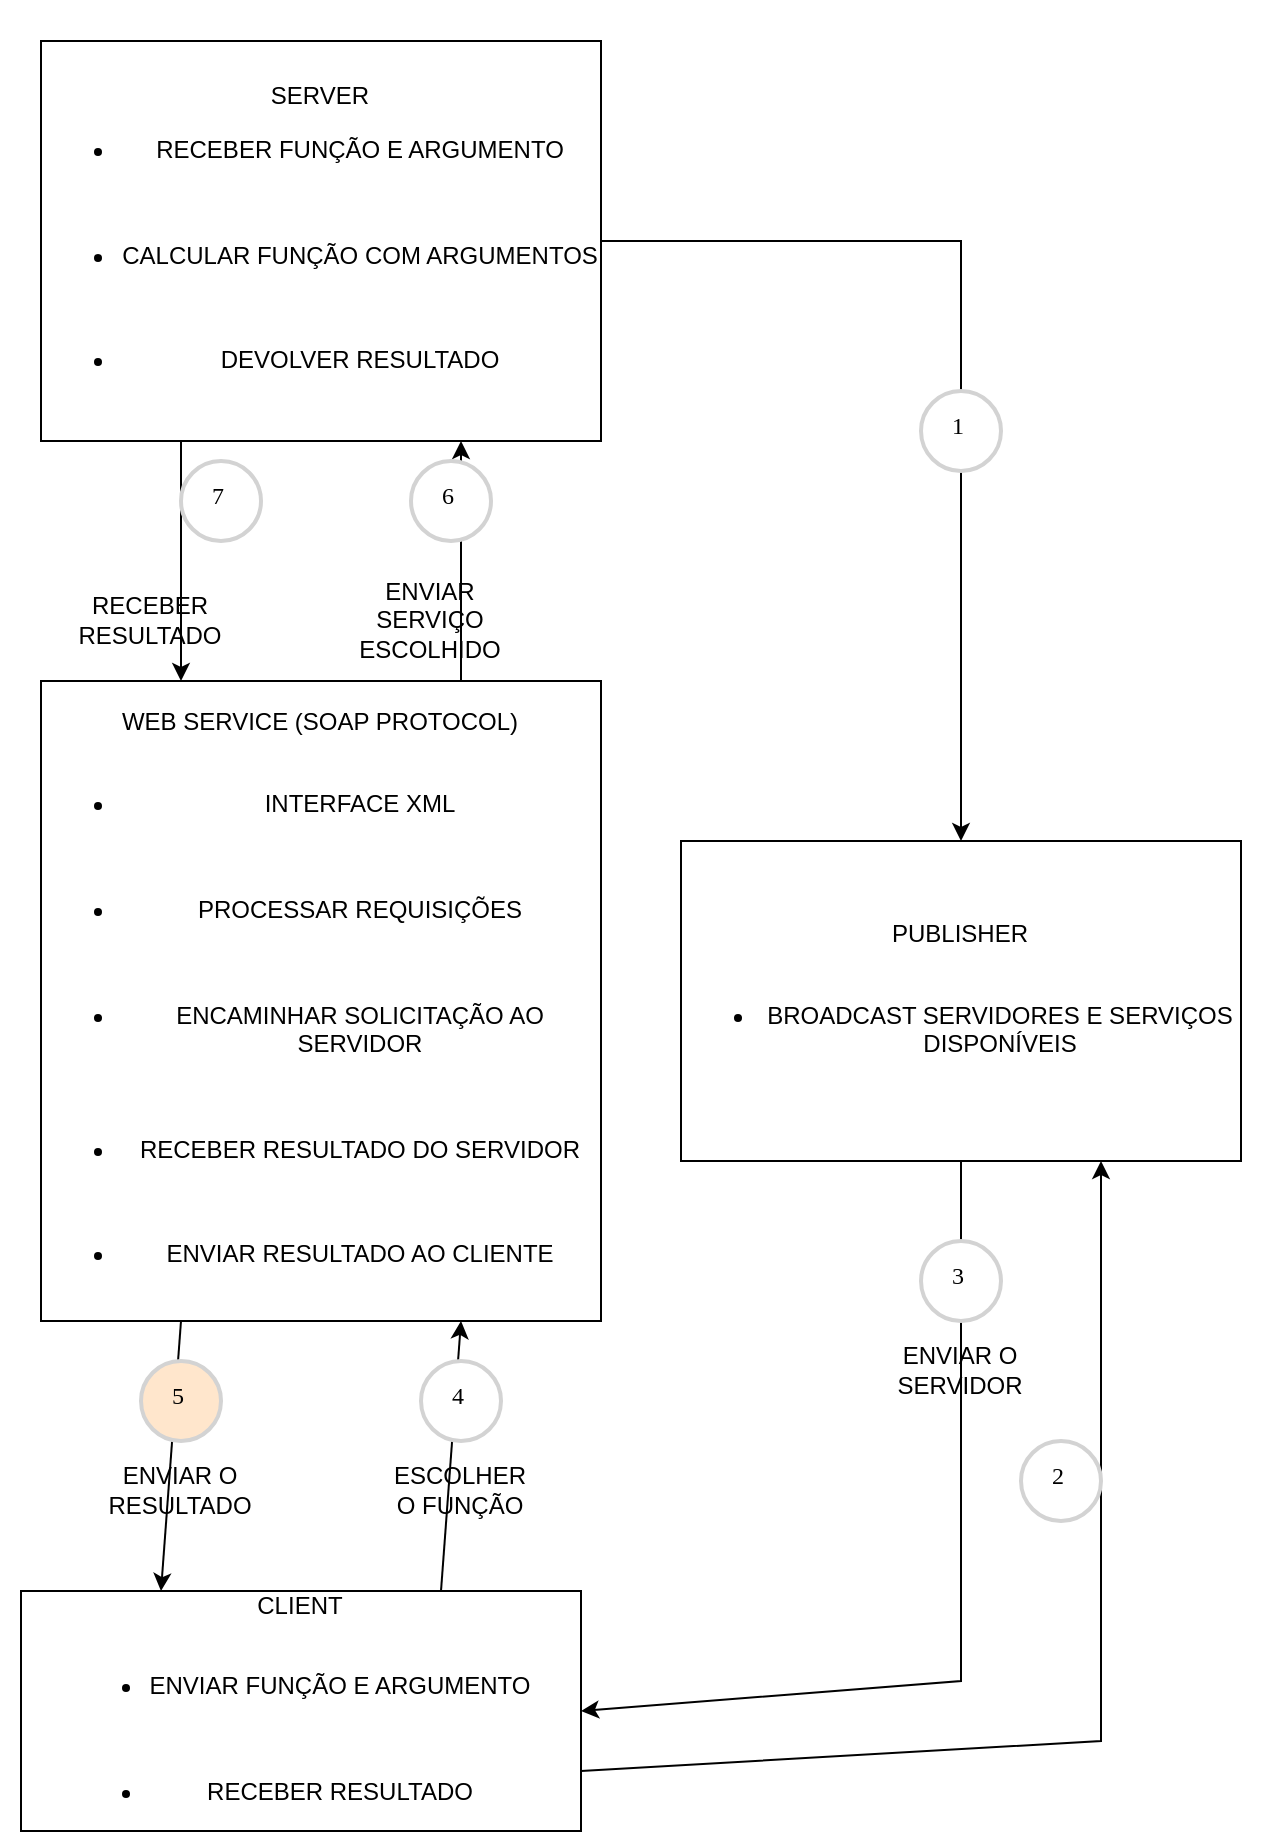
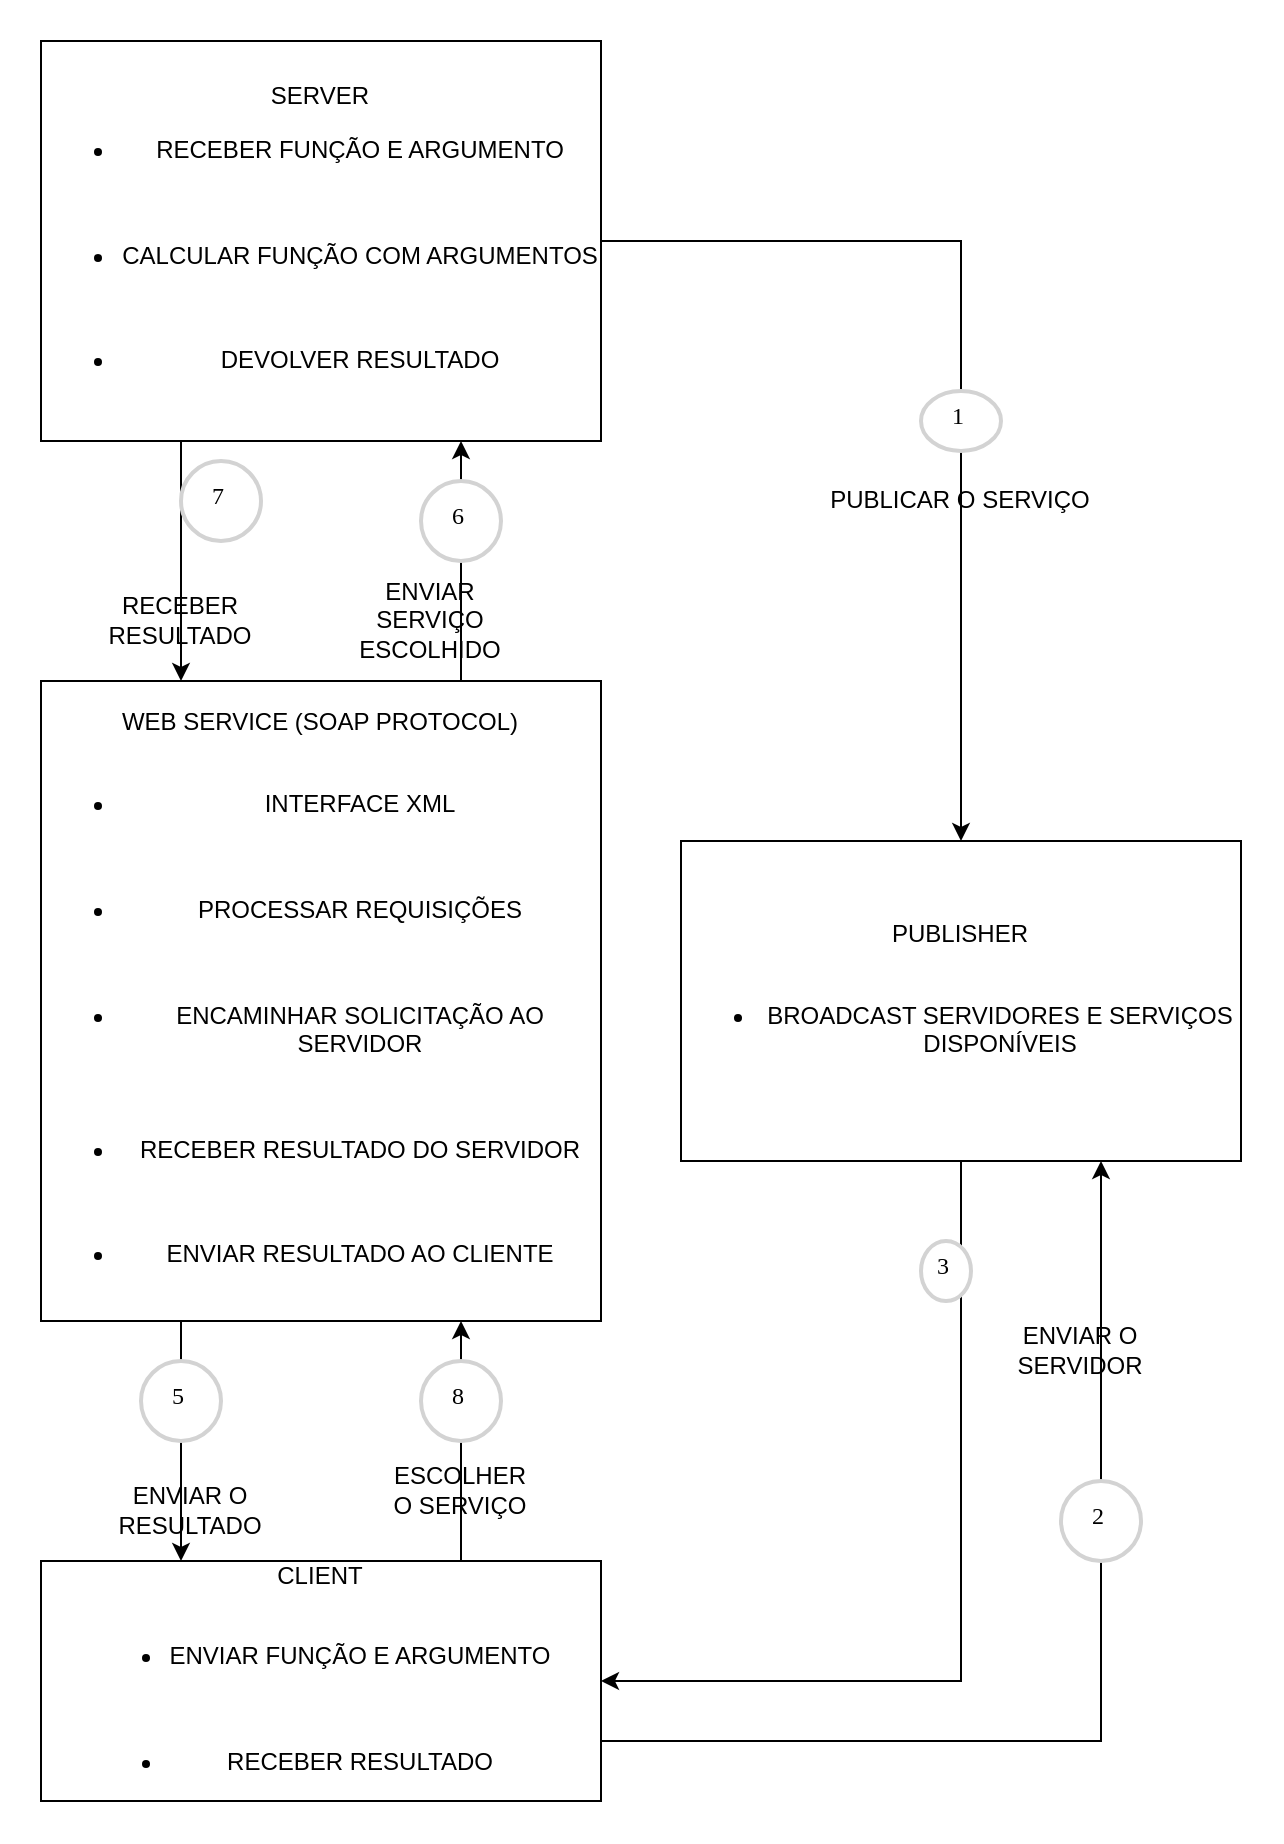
  <mxCell id="0" />
  <mxCell id="1" parent="0" />
  <mxCell id="2" value="PUBLISHER&lt;div&gt;&lt;br&gt;&lt;/div&gt;&lt;div&gt;&lt;ul&gt;&lt;li&gt;BROADCAST SERVIDORES E SERVIÇOS DISPONÍVEIS&lt;/li&gt;&lt;/ul&gt;&lt;/div&gt;" style="rounded=0;whiteSpace=wrap;html=1;" vertex="1" parent="1"><mxGeometry x="340" y="420" width="280" height="160" as="geometry" /></mxCell>
  <mxCell id="3" value="&lt;div&gt;SERVER&lt;/div&gt;&lt;div style=&quot;&quot;&gt;&lt;ul&gt;&lt;li&gt;RECEBER FUNÇÃO E ARGUMENTO&lt;/li&gt;&lt;/ul&gt;&lt;div&gt;&lt;br&gt;&lt;/div&gt;&lt;ul&gt;&lt;li&gt;CALCULAR FUNÇÃO COM ARGUMENTOS&lt;/li&gt;&lt;/ul&gt;&lt;div&gt;&lt;br&gt;&lt;/div&gt;&lt;ul&gt;&lt;li&gt;DEVOLVER RESULTADO&lt;/li&gt;&lt;/ul&gt;&lt;/div&gt;" style="rounded=0;whiteSpace=wrap;html=1;" vertex="1" parent="1"><mxGeometry x="20" y="20" width="280" height="200" as="geometry" /></mxCell>
- <mxCell id="4" value="CLIENT&lt;div&gt;&lt;br&gt;&lt;/div&gt;&lt;div style=&quot;&quot;&gt;&lt;ul&gt;&lt;li&gt;ENVIAR FUNÇÃO E ARGUMENTO&lt;/li&gt;&lt;/ul&gt;&lt;div&gt;&lt;br&gt;&lt;/div&gt;&lt;ul&gt;&lt;li&gt;RECEBER RESULTADO&lt;/li&gt;&lt;/ul&gt;&lt;/div&gt;" style="rounded=0;whiteSpace=wrap;html=1;" vertex="1" parent="1"><mxGeometry x="10" y="795" width="280" height="120" as="geometry" /></mxCell>
+ <mxCell id="4" value="CLIENT&lt;div&gt;&lt;br&gt;&lt;/div&gt;&lt;div style=&quot;&quot;&gt;&lt;ul&gt;&lt;li&gt;ENVIAR FUNÇÃO E ARGUMENTO&lt;/li&gt;&lt;/ul&gt;&lt;div&gt;&lt;br&gt;&lt;/div&gt;&lt;ul&gt;&lt;li&gt;RECEBER RESULTADO&lt;/li&gt;&lt;/ul&gt;&lt;/div&gt;" style="rounded=0;whiteSpace=wrap;html=1;" vertex="1" parent="1"><mxGeometry x="20" y="780" width="280" height="120" as="geometry" /></mxCell>
  <mxCell id="5" value="WEB SERVICE (SOAP PROTOCOL)&lt;div&gt;&lt;br&gt;&lt;/div&gt;&lt;div style=&quot;&quot;&gt;&lt;ul&gt;&lt;li&gt;INTERFACE XML&lt;/li&gt;&lt;/ul&gt;&lt;div&gt;&lt;br&gt;&lt;/div&gt;&lt;ul&gt;&lt;li&gt;PROCESSAR REQUISIÇÕES&lt;/li&gt;&lt;/ul&gt;&lt;div&gt;&lt;br&gt;&lt;/div&gt;&lt;ul&gt;&lt;li&gt;ENCAMINHAR SOLICITAÇÃO AO SERVIDOR&lt;/li&gt;&lt;/ul&gt;&lt;div&gt;&lt;br&gt;&lt;/div&gt;&lt;ul&gt;&lt;li&gt;RECEBER RESULTADO DO SERVIDOR&lt;/li&gt;&lt;/ul&gt;&lt;div&gt;&lt;br&gt;&lt;/div&gt;&lt;ul&gt;&lt;li&gt;ENVIAR RESULTADO AO CLIENTE&lt;/li&gt;&lt;/ul&gt;&lt;/div&gt;" style="rounded=0;whiteSpace=wrap;html=1;" vertex="1" parent="1"><mxGeometry x="20" y="340" width="280" height="320" as="geometry" /></mxCell>
  <mxCell id="6" value="" style="endArrow=classic;html=1;rounded=0;exitX=1;exitY=0.5;exitDx=0;exitDy=0;entryX=0.5;entryY=0;entryDx=0;entryDy=0;" edge="1" parent="1" source="3" target="2"><mxGeometry width="50" height="50" relative="1" as="geometry"><mxPoint x="250" y="490" as="sourcePoint" /><mxPoint x="300" y="440" as="targetPoint" /><Array as="points"><mxPoint x="480" y="120" /></Array></mxGeometry></mxCell>
- <mxCell id="7" value="1" style="ellipse;whiteSpace=wrap;html=1;aspect=fixed;strokeWidth=2;fontFamily=Tahoma;spacingBottom=4;spacingRight=2;strokeColor=#d3d3d3;" vertex="1" parent="1"><mxGeometry x="460" y="195" width="40" height="40" as="geometry" /></mxCell>
+ <mxCell id="7" value="1" style="ellipse;whiteSpace=wrap;html=1;aspect=fixed;strokeWidth=2;fontFamily=Tahoma;spacingBottom=4;spacingRight=2;strokeColor=#d3d3d3;" vertex="1" parent="1"><mxGeometry x="460" y="195" width="40" height="30" as="geometry" /></mxCell>
+ <mxCell id="8" value="PUBLICAR O SERVIÇO" style="text;html=1;align=center;verticalAlign=middle;whiteSpace=wrap;rounded=0;" vertex="1" parent="1"><mxGeometry x="400" y="235" width="160" height="30" as="geometry" /></mxCell>
  <mxCell id="9" value="" style="endArrow=classic;html=1;rounded=0;entryX=0.25;entryY=0;entryDx=0;entryDy=0;exitX=0.25;exitY=1;exitDx=0;exitDy=0;" edge="1" parent="1" source="5" target="4"><mxGeometry width="50" height="50" relative="1" as="geometry"><mxPoint x="200" y="530" as="sourcePoint" /><mxPoint x="250" y="480" as="targetPoint" /></mxGeometry></mxCell>
  <mxCell id="10" value="" style="endArrow=classic;html=1;rounded=0;entryX=0.75;entryY=1;entryDx=0;entryDy=0;exitX=0.75;exitY=0;exitDx=0;exitDy=0;" edge="1" parent="1" source="4" target="5"><mxGeometry width="50" height="50" relative="1" as="geometry"><mxPoint x="330" y="740" as="sourcePoint" /><mxPoint x="230" y="780" as="targetPoint" /></mxGeometry></mxCell>
- <mxCell id="11" value="4" style="ellipse;whiteSpace=wrap;html=1;aspect=fixed;strokeWidth=2;fontFamily=Tahoma;spacingBottom=4;spacingRight=2;strokeColor=#d3d3d3;" vertex="1" parent="1"><mxGeometry x="210" y="680" width="40" height="40" as="geometry" /></mxCell>
- <mxCell id="12" value="ESCOLHER O FUNÇÃO" style="text;html=1;align=center;verticalAlign=middle;whiteSpace=wrap;rounded=0;" vertex="1" parent="1"><mxGeometry x="190" y="730" width="80" height="30" as="geometry" /></mxCell>
- <mxCell id="13" value="5" style="ellipse;whiteSpace=wrap;html=1;aspect=fixed;strokeWidth=2;fontFamily=Tahoma;spacingBottom=4;spacingRight=2;strokeColor=#d3d3d3;fillColor=#ffe6cc;" vertex="1" parent="1"><mxGeometry x="70" y="680" width="40" height="40" as="geometry" /></mxCell>
- <mxCell id="14" value="ENVIAR O RESULTADO" style="text;html=1;align=center;verticalAlign=middle;whiteSpace=wrap;rounded=0;" vertex="1" parent="1"><mxGeometry x="55" y="730" width="70" height="30" as="geometry" /></mxCell>
+ <mxCell id="11" value="8" style="ellipse;whiteSpace=wrap;html=1;aspect=fixed;strokeWidth=2;fontFamily=Tahoma;spacingBottom=4;spacingRight=2;strokeColor=#d3d3d3;" vertex="1" parent="1"><mxGeometry x="210" y="680" width="40" height="40" as="geometry" /></mxCell>
+ <mxCell id="12" value="ESCOLHER O SERVIÇO" style="text;html=1;align=center;verticalAlign=middle;whiteSpace=wrap;rounded=0;" vertex="1" parent="1"><mxGeometry x="190" y="730" width="80" height="30" as="geometry" /></mxCell>
+ <mxCell id="13" value="5" style="ellipse;whiteSpace=wrap;html=1;aspect=fixed;strokeWidth=2;fontFamily=Tahoma;spacingBottom=4;spacingRight=2;strokeColor=#d3d3d3;" vertex="1" parent="1"><mxGeometry x="70" y="680" width="40" height="40" as="geometry" /></mxCell>
+ <mxCell id="14" value="ENVIAR O RESULTADO" style="text;html=1;align=center;verticalAlign=middle;whiteSpace=wrap;rounded=0;" vertex="1" parent="1"><mxGeometry x="60" y="740" width="70" height="30" as="geometry" /></mxCell>
  <mxCell id="15" value="" style="endArrow=classic;html=1;rounded=0;entryX=0.75;entryY=1;entryDx=0;entryDy=0;exitX=1;exitY=0.75;exitDx=0;exitDy=0;" edge="1" parent="1" source="4" target="2"><mxGeometry width="50" height="50" relative="1" as="geometry"><mxPoint x="470" y="750" as="sourcePoint" /><mxPoint x="470" y="630" as="targetPoint" /><Array as="points"><mxPoint x="550" y="870" /></Array></mxGeometry></mxCell>
  <mxCell id="16" value="" style="endArrow=classic;html=1;rounded=0;entryX=1;entryY=0.5;entryDx=0;entryDy=0;exitX=0.5;exitY=1;exitDx=0;exitDy=0;" edge="1" parent="1" source="2" target="4"><mxGeometry width="50" height="50" relative="1" as="geometry"><mxPoint x="310" y="880" as="sourcePoint" /><mxPoint x="630" y="590" as="targetPoint" /><Array as="points"><mxPoint x="480" y="840" /></Array></mxGeometry></mxCell>
- <mxCell id="17" value="2" style="ellipse;whiteSpace=wrap;html=1;aspect=fixed;strokeWidth=2;fontFamily=Tahoma;spacingBottom=4;spacingRight=2;strokeColor=#d3d3d3;" vertex="1" parent="1"><mxGeometry x="510" y="720" width="40" height="40" as="geometry" /></mxCell>
- <mxCell id="18" value="3" style="ellipse;whiteSpace=wrap;html=1;aspect=fixed;strokeWidth=2;fontFamily=Tahoma;spacingBottom=4;spacingRight=2;strokeColor=#d3d3d3;" vertex="1" parent="1"><mxGeometry x="460" y="620" width="40" height="40" as="geometry" /></mxCell>
- <mxCell id="19" value="ENVIAR O SERVIDOR" style="text;html=1;align=center;verticalAlign=middle;whiteSpace=wrap;rounded=0;" vertex="1" parent="1"><mxGeometry x="450" y="670" width="60" height="30" as="geometry" /></mxCell>
+ <mxCell id="17" value="2" style="ellipse;whiteSpace=wrap;html=1;aspect=fixed;strokeWidth=2;fontFamily=Tahoma;spacingBottom=4;spacingRight=2;strokeColor=#d3d3d3;" vertex="1" parent="1"><mxGeometry x="530" y="740" width="40" height="40" as="geometry" /></mxCell>
+ <mxCell id="18" value="3" style="ellipse;whiteSpace=wrap;html=1;aspect=fixed;strokeWidth=2;fontFamily=Tahoma;spacingBottom=4;spacingRight=2;strokeColor=#d3d3d3;" vertex="1" parent="1"><mxGeometry x="460" y="620" width="25" height="30" as="geometry" /></mxCell>
+ <mxCell id="19" value="ENVIAR O SERVIDOR" style="text;html=1;align=center;verticalAlign=middle;whiteSpace=wrap;rounded=0;" vertex="1" parent="1"><mxGeometry x="510" y="660" width="60" height="30" as="geometry" /></mxCell>
  <mxCell id="20" value="" style="endArrow=classic;html=1;rounded=0;entryX=0.75;entryY=1;entryDx=0;entryDy=0;exitX=0.75;exitY=0;exitDx=0;exitDy=0;" edge="1" parent="1" source="5" target="3"><mxGeometry width="50" height="50" relative="1" as="geometry"><mxPoint x="190" y="450" as="sourcePoint" /><mxPoint x="240" y="400" as="targetPoint" /></mxGeometry></mxCell>
- <mxCell id="21" value="6" style="ellipse;whiteSpace=wrap;html=1;aspect=fixed;strokeWidth=2;fontFamily=Tahoma;spacingBottom=4;spacingRight=2;strokeColor=#d3d3d3;" vertex="1" parent="1"><mxGeometry x="205" y="230" width="40" height="40" as="geometry" /></mxCell>
+ <mxCell id="21" value="6" style="ellipse;whiteSpace=wrap;html=1;aspect=fixed;strokeWidth=2;fontFamily=Tahoma;spacingBottom=4;spacingRight=2;strokeColor=#d3d3d3;" vertex="1" parent="1"><mxGeometry x="210" y="240" width="40" height="40" as="geometry" /></mxCell>
  <mxCell id="22" value="ENVIAR SERVIÇO ESCOLHIDO" style="text;html=1;align=center;verticalAlign=middle;whiteSpace=wrap;rounded=0;" vertex="1" parent="1"><mxGeometry x="175" y="290" width="80" height="40" as="geometry" /></mxCell>
  <mxCell id="23" value="" style="endArrow=classic;html=1;rounded=0;entryX=0.25;entryY=0;entryDx=0;entryDy=0;exitX=0.25;exitY=1;exitDx=0;exitDy=0;" edge="1" parent="1" source="3" target="5"><mxGeometry width="50" height="50" relative="1" as="geometry"><mxPoint x="190" y="450" as="sourcePoint" /><mxPoint x="240" y="400" as="targetPoint" /></mxGeometry></mxCell>
  <mxCell id="24" value="7" style="ellipse;whiteSpace=wrap;html=1;aspect=fixed;strokeWidth=2;fontFamily=Tahoma;spacingBottom=4;spacingRight=2;strokeColor=#d3d3d3;" vertex="1" parent="1"><mxGeometry x="90" y="230" width="40" height="40" as="geometry" /></mxCell>
- <mxCell id="25" value="RECEBER RESULTADO" style="text;html=1;align=center;verticalAlign=middle;whiteSpace=wrap;rounded=0;" vertex="1" parent="1"><mxGeometry x="35" y="290" width="80" height="40" as="geometry" /></mxCell>
+ <mxCell id="25" value="RECEBER RESULTADO" style="text;html=1;align=center;verticalAlign=middle;whiteSpace=wrap;rounded=0;" vertex="1" parent="1"><mxGeometry x="50" y="290" width="80" height="40" as="geometry" /></mxCell>
